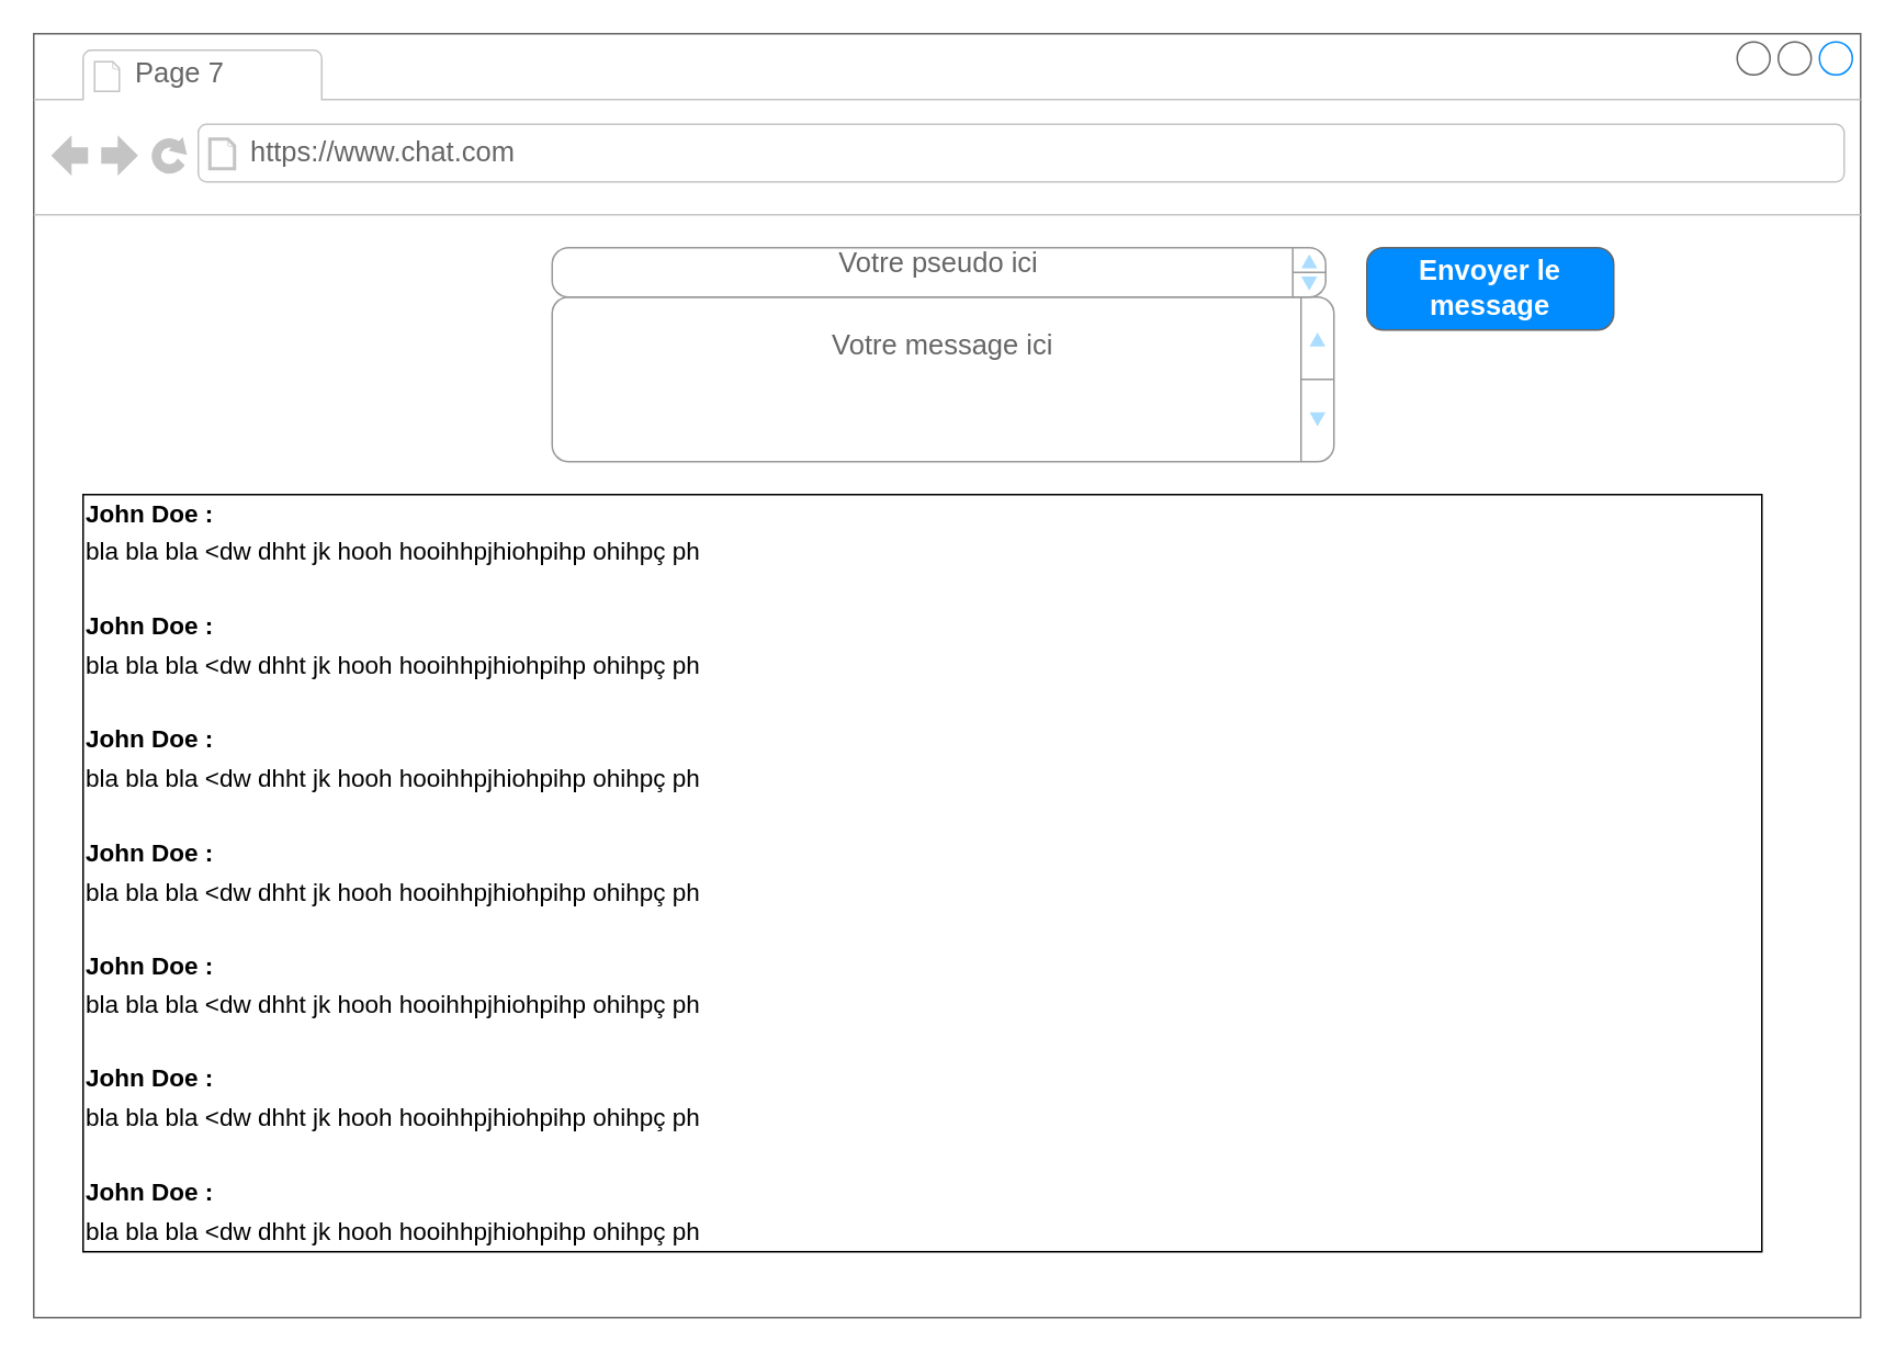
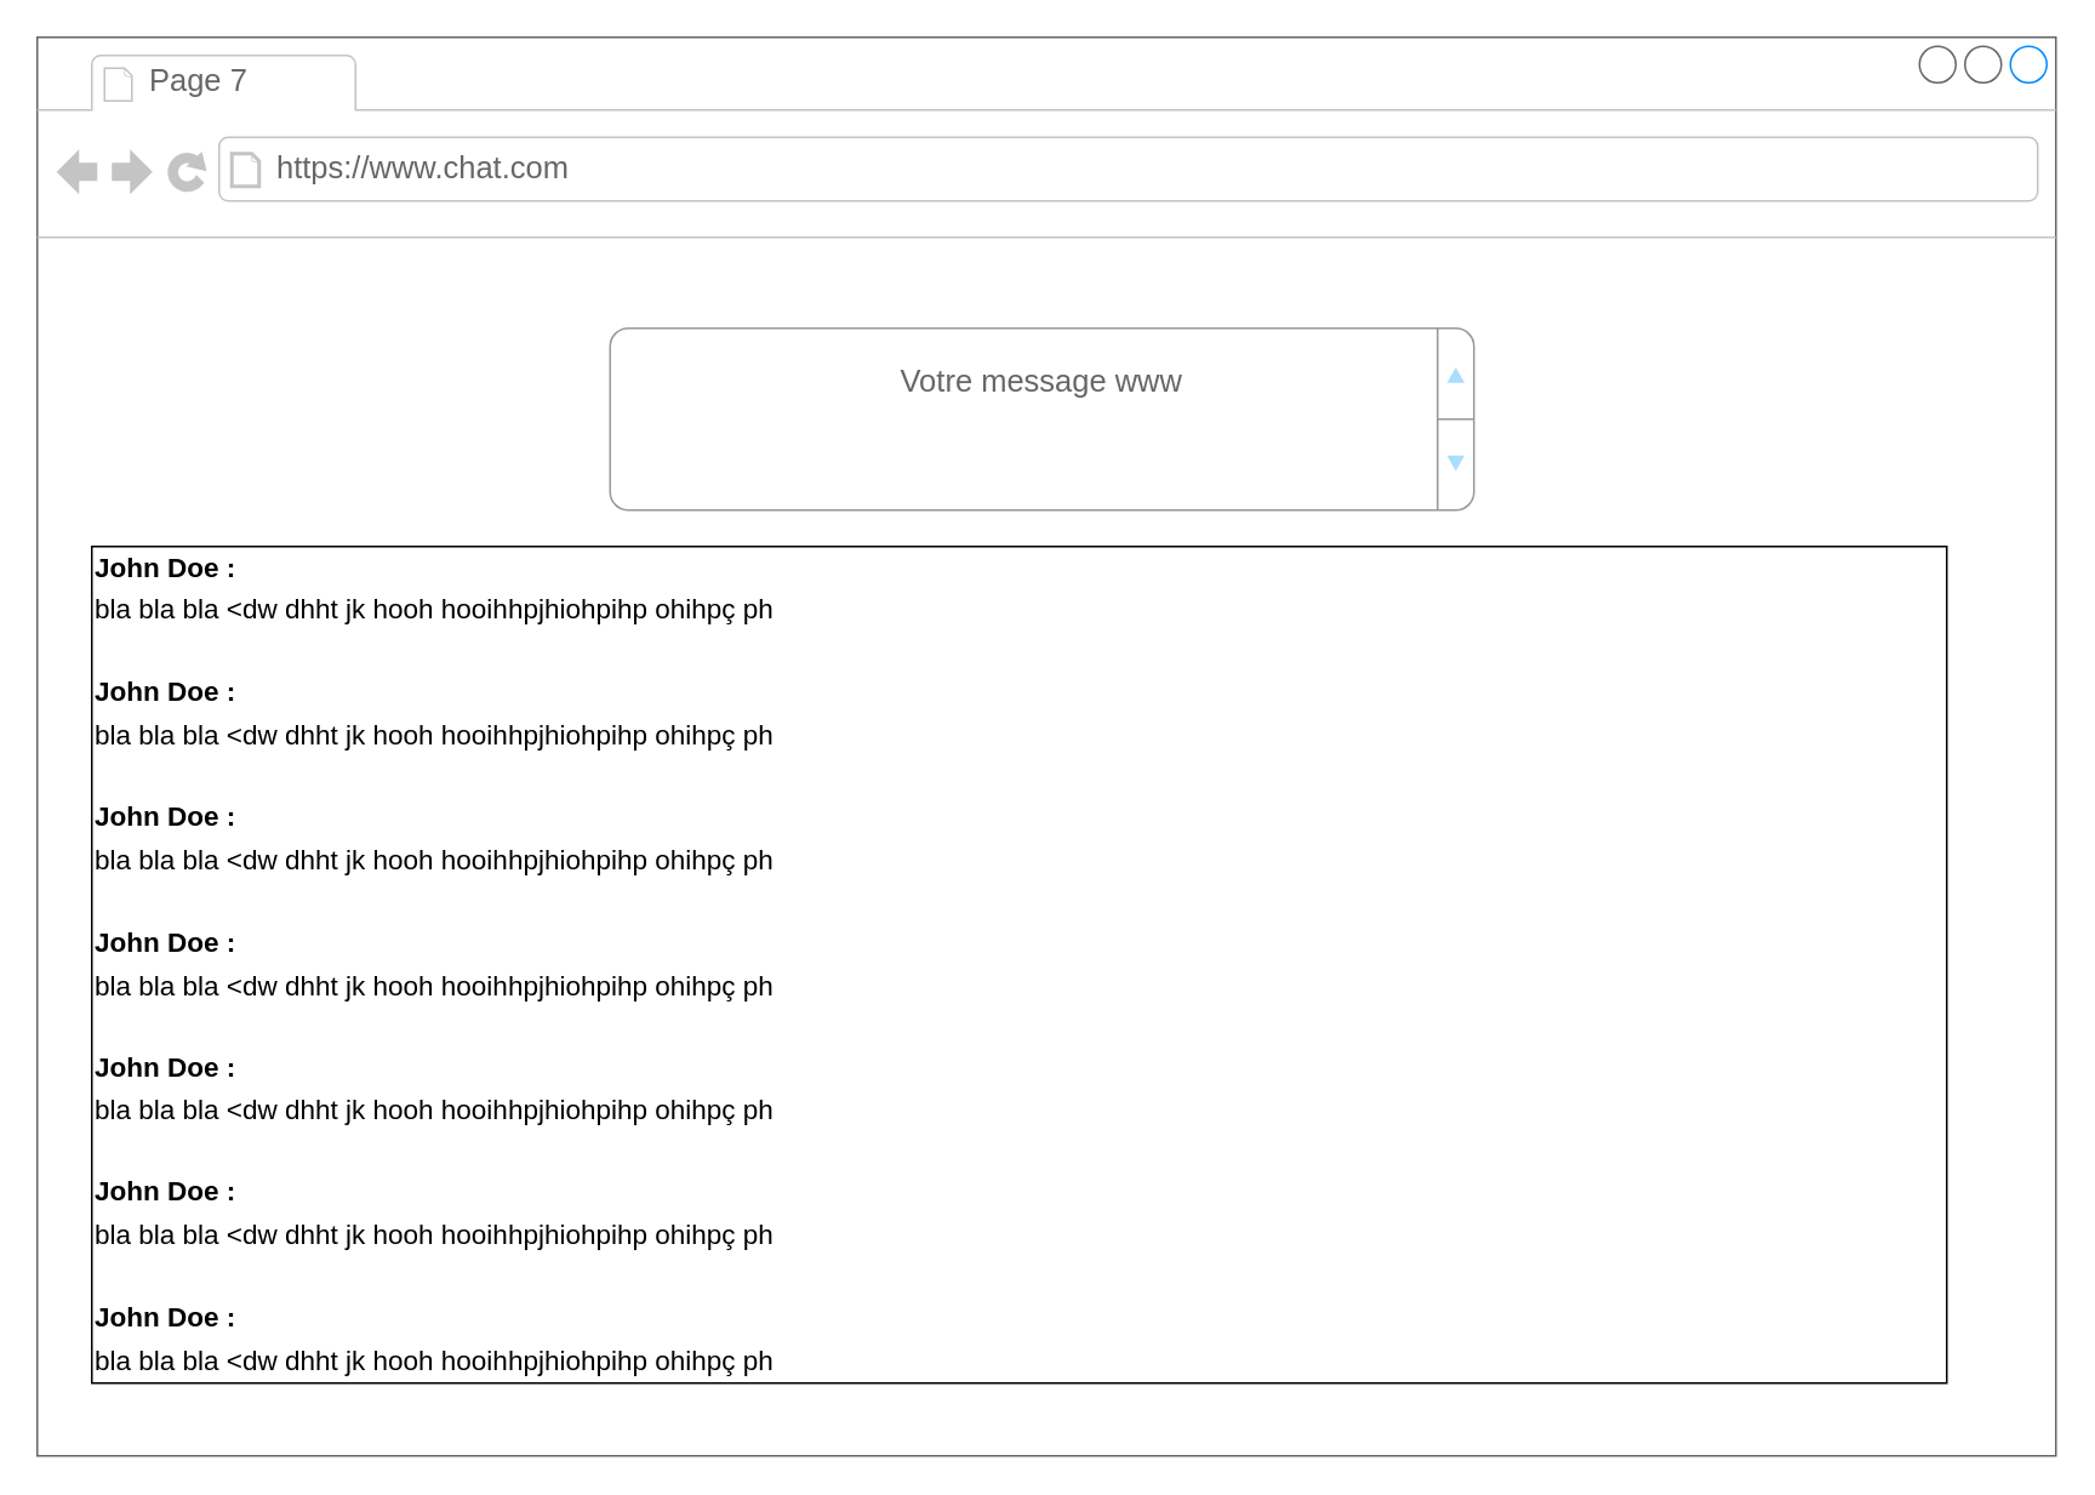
  <mxCell id="0" />
  <mxCell id="1" parent="0" />
  <mxCell id="2" value="" style="strokeWidth=1;shadow=0;dashed=0;align=center;html=1;shape=mxgraph.mockup.containers.browserWindow;rSize=0;strokeColor=#666666;strokeColor2=#008cff;strokeColor3=#c4c4c4;mainText=,;recursiveResize=0;" parent="1" vertex="1"><mxGeometry x="20" y="20" width="1110" height="780" as="geometry" /></mxCell>
  <mxCell id="3" value="Page 7" style="strokeWidth=1;shadow=0;dashed=0;align=center;html=1;shape=mxgraph.mockup.containers.anchor;fontSize=17;fontColor=#666666;align=left;" parent="2" vertex="1"><mxGeometry x="60" y="12" width="110" height="26" as="geometry" /></mxCell>
  <mxCell id="4" value="https://www.chat.com" style="strokeWidth=1;shadow=0;dashed=0;align=center;html=1;shape=mxgraph.mockup.containers.anchor;rSize=0;fontSize=17;fontColor=#666666;align=left;" parent="2" vertex="1"><mxGeometry x="130" y="60" width="250" height="26" as="geometry" /></mxCell>
- <mxCell id="5" value="&lt;br&gt;Votre message ici" style="strokeWidth=1;shadow=0;dashed=0;align=center;html=1;shape=mxgraph.mockup.forms.spinner;strokeColor=#999999;spinLayout=right;spinStyle=normal;adjStyle=triangle;fillColor=#aaddff;fontSize=17;fontColor=#666666;mainText=;html=1;overflow=fill;" parent="2" vertex="1"><mxGeometry x="315" y="160" width="475" height="100" as="geometry" /></mxCell>
- <mxCell id="6" value="Votre pseudo ici" style="strokeWidth=1;shadow=0;dashed=0;align=center;html=1;shape=mxgraph.mockup.forms.spinner;strokeColor=#999999;spinLayout=right;spinStyle=normal;adjStyle=triangle;fillColor=#aaddff;fontSize=17;fontColor=#666666;mainText=;html=1;overflow=fill;" parent="2" vertex="1"><mxGeometry x="315" y="130" width="470" height="30" as="geometry" /></mxCell>
- <mxCell id="7" value="Envoyer le message" style="strokeWidth=1;shadow=0;dashed=0;align=center;html=1;shape=mxgraph.mockup.buttons.button;strokeColor=#666666;fontColor=#ffffff;mainText=;buttonStyle=round;fontSize=17;fontStyle=1;fillColor=#008cff;whiteSpace=wrap;" parent="2" vertex="1"><mxGeometry x="810" y="130" width="150" height="50" as="geometry" /></mxCell>
+ <mxCell id="5" value="&lt;br&gt;Votre message www" style="strokeWidth=1;shadow=0;dashed=0;align=center;html=1;shape=mxgraph.mockup.forms.spinner;strokeColor=#999999;spinLayout=right;spinStyle=normal;adjStyle=triangle;fillColor=#aaddff;fontSize=17;fontColor=#666666;mainText=;html=1;overflow=fill;" parent="2" vertex="1"><mxGeometry x="315" y="160" width="475" height="100" as="geometry" /></mxCell>
  <mxCell id="8" value="&lt;p style=&quot;line-height: 80%&quot;&gt;&lt;b&gt;&lt;font style=&quot;font-size: 15px&quot;&gt;John Doe :&amp;nbsp;&lt;/font&gt;&lt;/b&gt;&lt;/p&gt;&lt;p style=&quot;line-height: 80%&quot;&gt;&lt;span style=&quot;font-size: 15px&quot;&gt;bla bla bla &amp;lt;dw dhht jk hooh hooihhpjhiohpihp ohihpç ph&lt;/span&gt;&amp;nbsp;&lt;/p&gt;&lt;p style=&quot;line-height: 80%&quot;&gt;&lt;br&gt;&lt;/p&gt;&lt;p style=&quot;line-height: 9.6px&quot;&gt;&lt;b&gt;&lt;font style=&quot;font-size: 15px&quot;&gt;John Doe :&amp;nbsp;&lt;/font&gt;&lt;/b&gt;&lt;/p&gt;&lt;p style=&quot;line-height: 9.6px&quot;&gt;&lt;span style=&quot;font-size: 15px&quot;&gt;bla bla bla &amp;lt;dw dhht jk hooh hooihhpjhiohpihp ohihpç ph&lt;/span&gt;&amp;nbsp;&lt;/p&gt;&lt;p style=&quot;line-height: 9.6px&quot;&gt;&lt;br&gt;&lt;/p&gt;&lt;p style=&quot;line-height: 9.6px&quot;&gt;&lt;b&gt;&lt;font style=&quot;font-size: 15px&quot;&gt;John Doe :&amp;nbsp;&lt;/font&gt;&lt;/b&gt;&lt;/p&gt;&lt;p style=&quot;line-height: 9.6px&quot;&gt;&lt;span style=&quot;font-size: 15px&quot;&gt;bla bla bla &amp;lt;dw dhht jk hooh hooihhpjhiohpihp ohihpç ph&lt;/span&gt;&amp;nbsp;&lt;/p&gt;&lt;p style=&quot;line-height: 9.6px&quot;&gt;&lt;br&gt;&lt;/p&gt;&lt;p style=&quot;line-height: 9.6px&quot;&gt;&lt;b&gt;&lt;font style=&quot;font-size: 15px&quot;&gt;John Doe :&amp;nbsp;&lt;/font&gt;&lt;/b&gt;&lt;/p&gt;&lt;p style=&quot;line-height: 9.6px&quot;&gt;&lt;span style=&quot;font-size: 15px&quot;&gt;bla bla bla &amp;lt;dw dhht jk hooh hooihhpjhiohpihp ohihpç ph&lt;/span&gt;&amp;nbsp;&lt;/p&gt;&lt;p style=&quot;line-height: 9.6px&quot;&gt;&lt;br&gt;&lt;/p&gt;&lt;p style=&quot;line-height: 9.6px&quot;&gt;&lt;b&gt;&lt;font style=&quot;font-size: 15px&quot;&gt;John Doe :&amp;nbsp;&lt;/font&gt;&lt;/b&gt;&lt;/p&gt;&lt;p style=&quot;line-height: 9.6px&quot;&gt;&lt;span style=&quot;font-size: 15px&quot;&gt;bla bla bla &amp;lt;dw dhht jk hooh hooihhpjhiohpihp ohihpç ph&lt;/span&gt;&amp;nbsp;&lt;/p&gt;&lt;p style=&quot;line-height: 9.6px&quot;&gt;&lt;br&gt;&lt;/p&gt;&lt;p style=&quot;line-height: 9.6px&quot;&gt;&lt;b&gt;&lt;font style=&quot;font-size: 15px&quot;&gt;John Doe :&amp;nbsp;&lt;/font&gt;&lt;/b&gt;&lt;/p&gt;&lt;p style=&quot;line-height: 9.6px&quot;&gt;&lt;span style=&quot;font-size: 15px&quot;&gt;bla bla bla &amp;lt;dw dhht jk hooh hooihhpjhiohpihp ohihpç ph&lt;/span&gt;&amp;nbsp;&lt;/p&gt;&lt;p style=&quot;line-height: 9.6px&quot;&gt;&lt;br&gt;&lt;/p&gt;&lt;p style=&quot;line-height: 9.6px&quot;&gt;&lt;b&gt;&lt;font style=&quot;font-size: 15px&quot;&gt;John Doe :&amp;nbsp;&lt;/font&gt;&lt;/b&gt;&lt;/p&gt;&lt;p style=&quot;line-height: 9.6px&quot;&gt;&lt;span style=&quot;font-size: 15px&quot;&gt;bla bla bla &amp;lt;dw dhht jk hooh hooihhpjhiohpihp ohihpç ph&lt;/span&gt;&amp;nbsp;&lt;/p&gt;" style="whiteSpace=wrap;html=1;align=left;" parent="2" vertex="1"><mxGeometry x="30" y="280" width="1020" height="460" as="geometry" /></mxCell>
